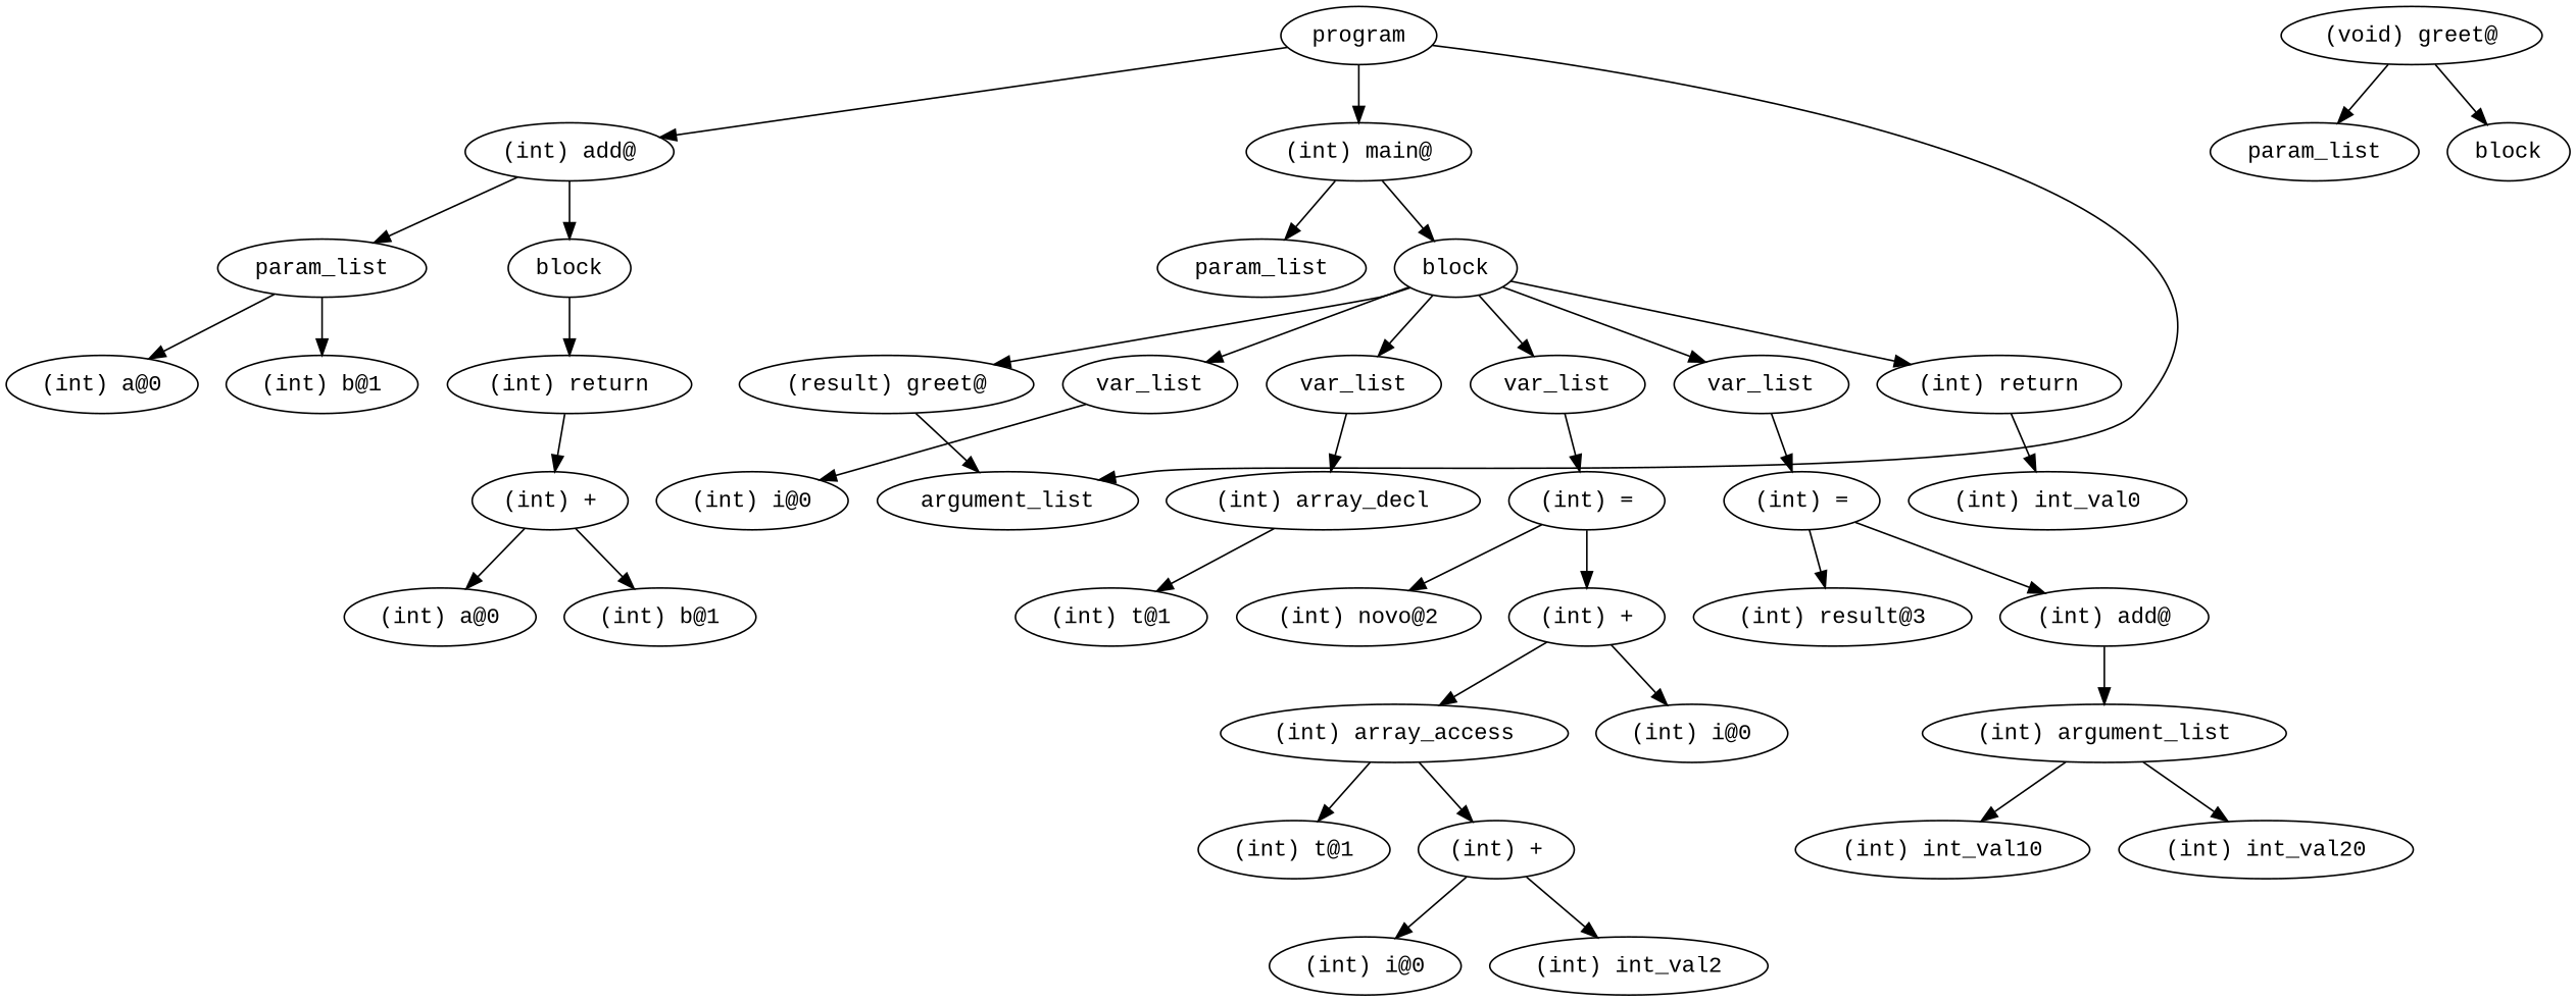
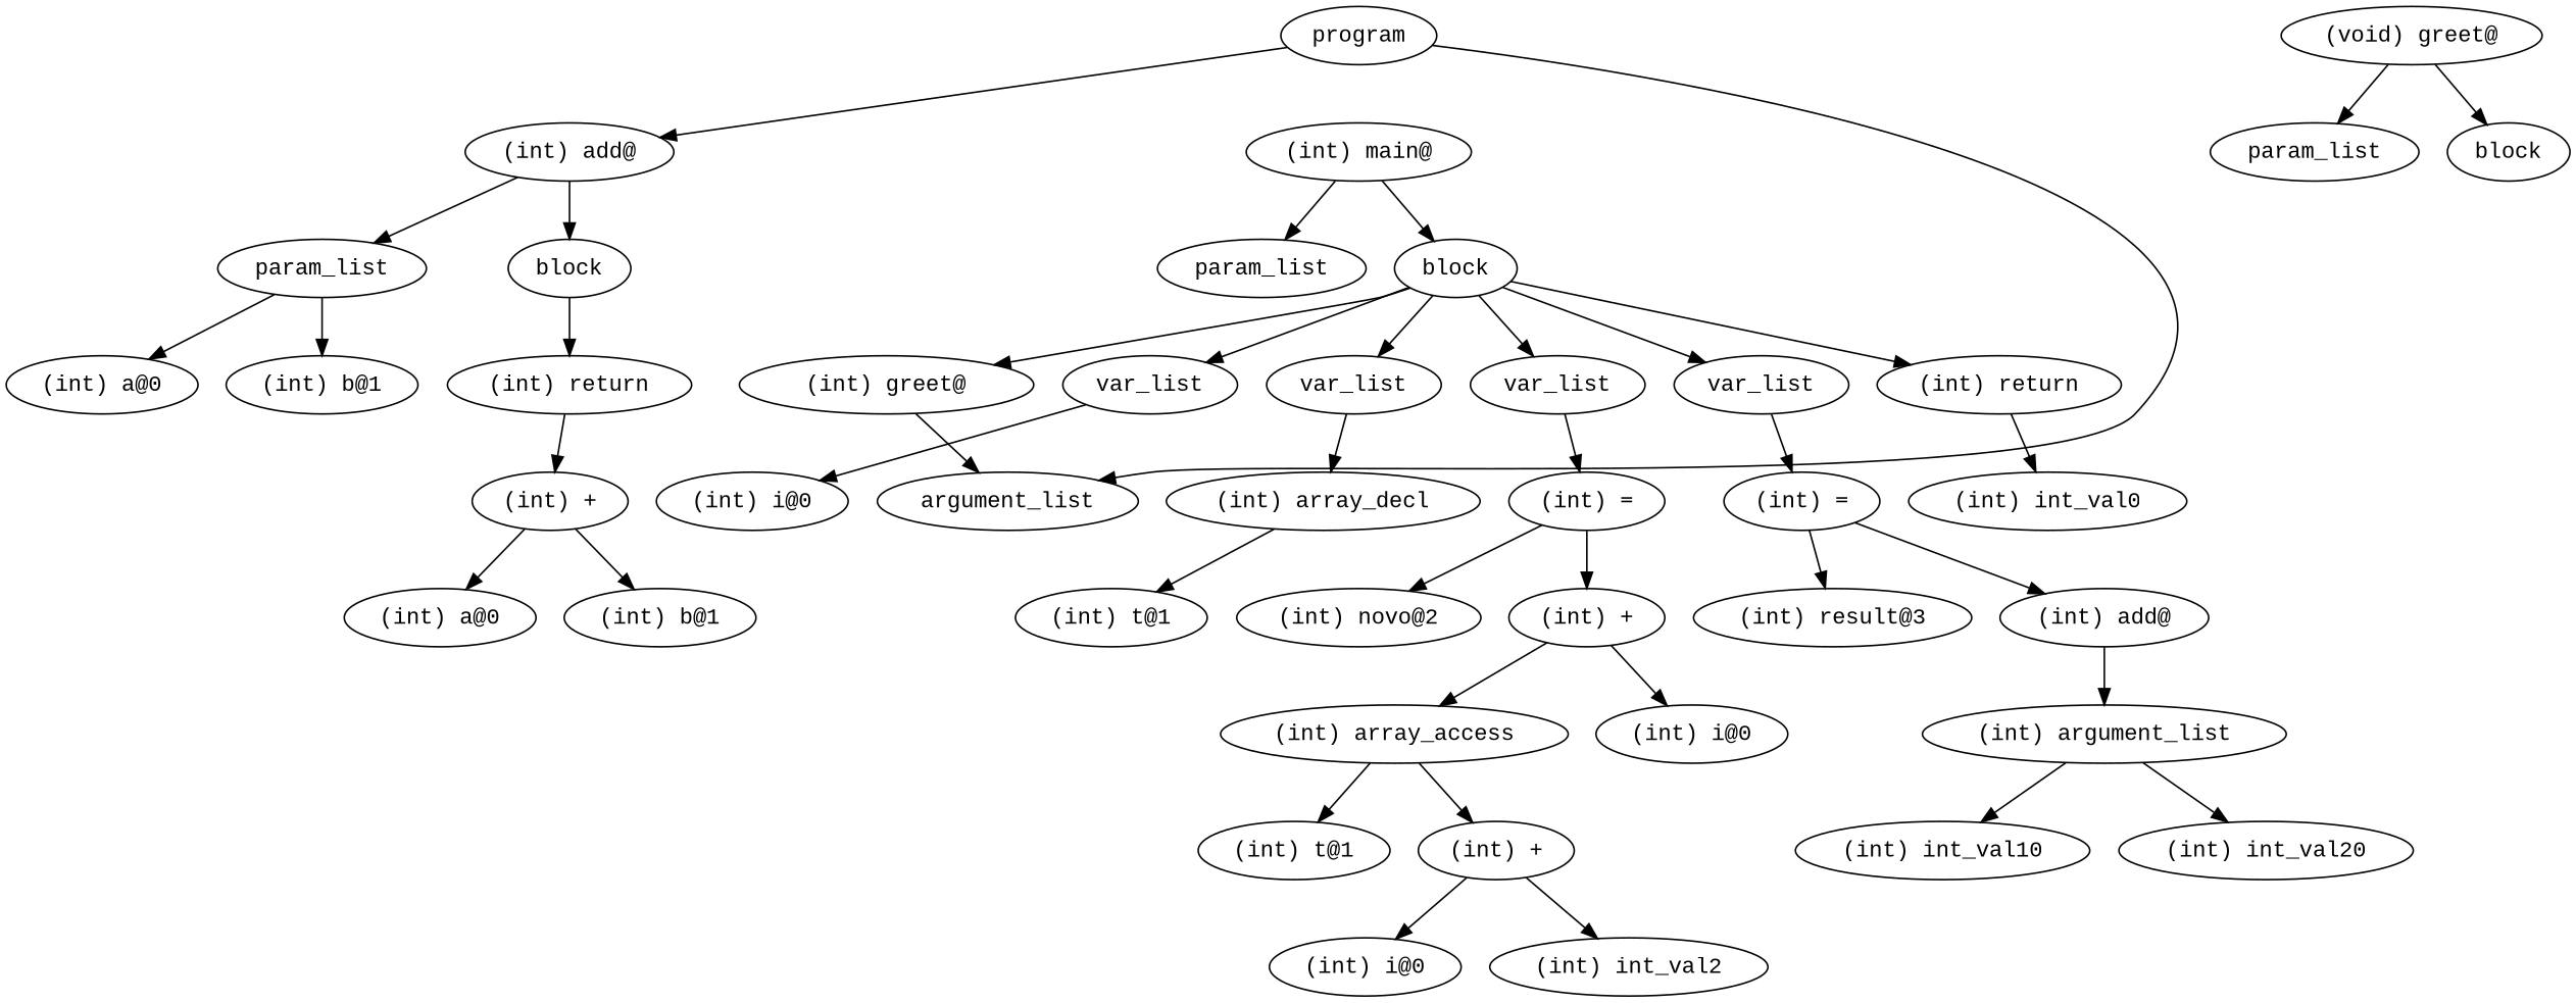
  digraph {
    fontname="Liberation Mono"
    ordering=out
    node [fontname="Liberation Mono"]
    edge [fontname="Liberation Mono"]
    n1 [label=program]
    n2 [label="(int) add@"]
    n3 [label="(int) main@"]
    n4 [label=argument_list]
    n5 [label="(void) greet@"]
    n6 [label=param_list]
    n7 [label=block]
    n8 [label=param_list]
    n9 [label=block]
    n10 [label=param_list]
    n11 [label=block]
    n12 [label="(int) a@0"]
    n13 [label="(int) b@1"]
    n14 [label="(int) return"]
    n15 [label="(int) +"]
    n16 [label="(int) a@0"]
    n17 [label="(int) b@1"]
-   n18 [label="(result) greet@"]
+   n18 [label="(int) greet@"]
    n19 [label=var_list]
    n20 [label=var_list]
    n21 [label=var_list]
    n22 [label=var_list]
    n23 [label="(int) return"]
    n24 [label="(int) i@0"]
    n25 [label="(int) array_decl"]
    n26 [label="(int) ="]
    n27 [label="(int) ="]
    n28 [label="(int) int_val0"]
    n29 [label="(int) t@1"]
    n30 [label="(int) novo@2"]
    n31 [label="(int) +"]
    n32 [label="(int) array_access"]
    n33 [label="(int) i@0"]
    n34 [label="(int) t@1"]
    n35 [label="(int) +"]
    n36 [label="(int) i@0"]
    n37 [label="(int) int_val2"]
    n38 [label="(int) result@3"]
    n39 [label="(int) add@"]
    n40 [label="(int) argument_list"]
    n41 [label="(int) int_val10"]
    n42 [label="(int) int_val20"]
    n1 -> n2
-   n1 -> n3
    n1 -> n4
    n2 -> n8
    n2 -> n9
    n3 -> n10
    n3 -> n11
    n5 -> n6
    n5 -> n7
    n8 -> n12
    n8 -> n13
    n9 -> n14
    n11 -> n18
    n11 -> n19
    n11 -> n20
    n11 -> n21
    n11 -> n22
    n11 -> n23
    n14 -> n15
    n15 -> n16
    n15 -> n17
    n18 -> n4
    n19 -> n24
    n20 -> n25
    n21 -> n26
    n22 -> n27
    n23 -> n28
    n25 -> n29
    n26 -> n30
    n26 -> n31
    n27 -> n38
    n27 -> n39
    n31 -> n32
    n31 -> n33
    n32 -> n34
    n32 -> n35
    n35 -> n36
    n35 -> n37
    n39 -> n40
    n40 -> n41
    n40 -> n42
  }
